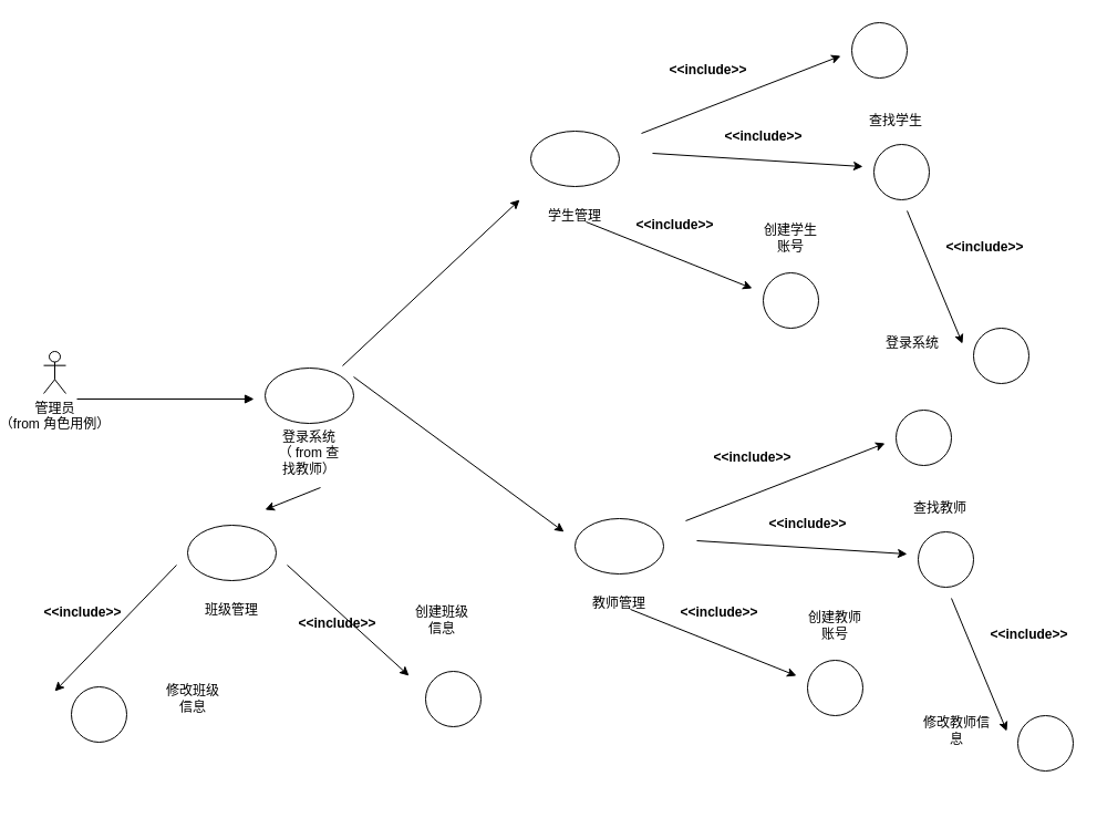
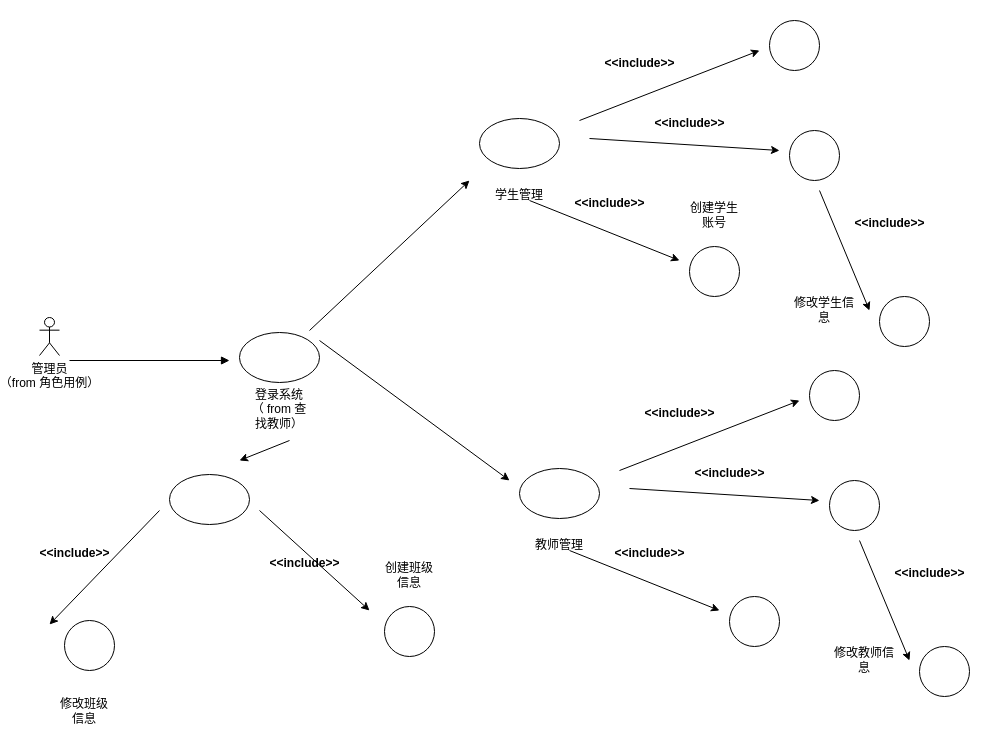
  <mxCell id="0" />
  <mxCell id="1" parent="0" />
  <mxCell id="2" value="管理员&lt;br&gt;（from 角色用例）" style="shape=umlActor;verticalLabelPosition=bottom;verticalAlign=top;html=1;" vertex="1" parent="1"><mxGeometry x="25" y="317" width="20" height="38" as="geometry" /></mxCell>
  <mxCell id="3" value="" style="endArrow=block;endFill=1;html=1;edgeStyle=orthogonalEdgeStyle;align=left;verticalAlign=top;rounded=0;" edge="1" parent="1"><mxGeometry x="-1" relative="1" as="geometry"><mxPoint x="55" y="360" as="sourcePoint" /><mxPoint x="215" y="360" as="targetPoint" /><mxPoint as="offset" /></mxGeometry></mxCell>
  <mxCell id="4" value="" style="ellipse;whiteSpace=wrap;html=1;" vertex="1" parent="1"><mxGeometry x="225" y="332" width="80" height="50" as="geometry" /></mxCell>
  <mxCell id="5" value="登录系统&lt;br&gt;（ from 查找教师）" style="text;html=1;strokeColor=none;fillColor=none;align=center;verticalAlign=middle;whiteSpace=wrap;rounded=0;" vertex="1" parent="1"><mxGeometry x="235" y="394" width="60" height="30" as="geometry" /></mxCell>
  <mxCell id="6" value="" style="endArrow=classic;html=1;rounded=0;" edge="1" parent="1"><mxGeometry width="50" height="50" relative="1" as="geometry"><mxPoint x="565" y="120" as="sourcePoint" /><mxPoint x="745" y="50" as="targetPoint" /></mxGeometry></mxCell>
  <mxCell id="7" value="" style="ellipse;whiteSpace=wrap;html=1;aspect=fixed;" vertex="1" parent="1"><mxGeometry x="755" y="20" width="50" height="50" as="geometry" /></mxCell>
  <mxCell id="8" value="&amp;lt;&amp;lt;include&amp;gt;&amp;gt;" style="text;align=center;fontStyle=1;verticalAlign=middle;spacingLeft=3;spacingRight=3;strokeColor=none;rotatable=0;points=[[0,0.5],[1,0.5]];portConstraint=eastwest;html=1;" vertex="1" parent="1"><mxGeometry x="585" y="50" width="80" height="26" as="geometry" /></mxCell>
  <mxCell id="9" value="" style="endArrow=classic;html=1;rounded=0;" edge="1" parent="1"><mxGeometry width="50" height="50" relative="1" as="geometry"><mxPoint x="575" y="138" as="sourcePoint" /><mxPoint x="765" y="150" as="targetPoint" /></mxGeometry></mxCell>
  <mxCell id="10" value="" style="ellipse;whiteSpace=wrap;html=1;aspect=fixed;" vertex="1" parent="1"><mxGeometry x="775" y="130" width="50" height="50" as="geometry" /></mxCell>
  <mxCell id="11" value="&amp;lt;&amp;lt;include&amp;gt;&amp;gt;" style="text;align=center;fontStyle=1;verticalAlign=middle;spacingLeft=3;spacingRight=3;strokeColor=none;rotatable=0;points=[[0,0.5],[1,0.5]];portConstraint=eastwest;html=1;" vertex="1" parent="1"><mxGeometry x="635" y="110" width="80" height="26" as="geometry" /></mxCell>
- <mxCell id="12" value="查找学生" style="text;html=1;strokeColor=none;fillColor=none;align=center;verticalAlign=middle;whiteSpace=wrap;rounded=0;" vertex="1" parent="1"><mxGeometry x="765" y="94" width="60" height="30" as="geometry" /></mxCell>
  <mxCell id="13" value="" style="endArrow=classic;html=1;rounded=0;" edge="1" parent="1"><mxGeometry width="50" height="50" relative="1" as="geometry"><mxPoint x="515" y="200" as="sourcePoint" /><mxPoint x="665" y="260" as="targetPoint" /></mxGeometry></mxCell>
  <mxCell id="14" value="" style="ellipse;whiteSpace=wrap;html=1;aspect=fixed;" vertex="1" parent="1"><mxGeometry x="675" y="246" width="50" height="50" as="geometry" /></mxCell>
  <mxCell id="15" value="&amp;lt;&amp;lt;include&amp;gt;&amp;gt;" style="text;align=center;fontStyle=1;verticalAlign=middle;spacingLeft=3;spacingRight=3;strokeColor=none;rotatable=0;points=[[0,0.5],[1,0.5]];portConstraint=eastwest;html=1;" vertex="1" parent="1"><mxGeometry x="555" y="190" width="80" height="26" as="geometry" /></mxCell>
  <mxCell id="16" value="" style="endArrow=classic;html=1;rounded=0;" edge="1" parent="1"><mxGeometry width="50" height="50" relative="1" as="geometry"><mxPoint x="805" y="190" as="sourcePoint" /><mxPoint x="855" y="310" as="targetPoint" /></mxGeometry></mxCell>
  <mxCell id="17" value="" style="ellipse;whiteSpace=wrap;html=1;aspect=fixed;" vertex="1" parent="1"><mxGeometry x="865" y="296" width="50" height="50" as="geometry" /></mxCell>
  <mxCell id="18" value="&amp;lt;&amp;lt;include&amp;gt;&amp;gt;" style="text;align=center;fontStyle=1;verticalAlign=middle;spacingLeft=3;spacingRight=3;strokeColor=none;rotatable=0;points=[[0,0.5],[1,0.5]];portConstraint=eastwest;html=1;" vertex="1" parent="1"><mxGeometry x="835" y="210" width="80" height="26" as="geometry" /></mxCell>
  <mxCell id="19" value="创建学生账号" style="text;html=1;strokeColor=none;fillColor=none;align=center;verticalAlign=middle;whiteSpace=wrap;rounded=0;" vertex="1" parent="1"><mxGeometry x="670" y="200" width="60" height="30" as="geometry" /></mxCell>
- <mxCell id="20" value="登录系统" style="text;html=1;strokeColor=none;fillColor=none;align=center;verticalAlign=middle;whiteSpace=wrap;rounded=0;" vertex="1" parent="1"><mxGeometry x="775" y="288" width="70" height="44" as="geometry" /></mxCell>
+ <mxCell id="20" value="修改学生信息" style="text;html=1;strokeColor=none;fillColor=none;align=center;verticalAlign=middle;whiteSpace=wrap;rounded=0;" vertex="1" parent="1"><mxGeometry x="775" y="288" width="70" height="44" as="geometry" /></mxCell>
  <mxCell id="21" value="" style="ellipse;whiteSpace=wrap;html=1;" vertex="1" parent="1"><mxGeometry x="465" y="118" width="80" height="50" as="geometry" /></mxCell>
  <mxCell id="22" value="学生管理" style="text;html=1;strokeColor=none;fillColor=none;align=center;verticalAlign=middle;whiteSpace=wrap;rounded=0;" vertex="1" parent="1"><mxGeometry x="475" y="180" width="60" height="30" as="geometry" /></mxCell>
  <mxCell id="23" value="" style="endArrow=classic;html=1;rounded=0;" edge="1" parent="1"><mxGeometry width="50" height="50" relative="1" as="geometry"><mxPoint x="295" y="330" as="sourcePoint" /><mxPoint x="455" y="180" as="targetPoint" /></mxGeometry></mxCell>
  <mxCell id="24" value="" style="endArrow=classic;html=1;rounded=0;" edge="1" parent="1"><mxGeometry width="50" height="50" relative="1" as="geometry"><mxPoint x="605" y="470" as="sourcePoint" /><mxPoint x="785" y="400" as="targetPoint" /></mxGeometry></mxCell>
  <mxCell id="25" value="" style="ellipse;whiteSpace=wrap;html=1;aspect=fixed;" vertex="1" parent="1"><mxGeometry x="795" y="370" width="50" height="50" as="geometry" /></mxCell>
  <mxCell id="26" value="&amp;lt;&amp;lt;include&amp;gt;&amp;gt;" style="text;align=center;fontStyle=1;verticalAlign=middle;spacingLeft=3;spacingRight=3;strokeColor=none;rotatable=0;points=[[0,0.5],[1,0.5]];portConstraint=eastwest;html=1;" vertex="1" parent="1"><mxGeometry x="625" y="400" width="80" height="26" as="geometry" /></mxCell>
  <mxCell id="27" value="" style="endArrow=classic;html=1;rounded=0;" edge="1" parent="1"><mxGeometry width="50" height="50" relative="1" as="geometry"><mxPoint x="615" y="488" as="sourcePoint" /><mxPoint x="805" y="500" as="targetPoint" /></mxGeometry></mxCell>
  <mxCell id="28" value="" style="ellipse;whiteSpace=wrap;html=1;aspect=fixed;" vertex="1" parent="1"><mxGeometry x="815" y="480" width="50" height="50" as="geometry" /></mxCell>
  <mxCell id="29" value="&amp;lt;&amp;lt;include&amp;gt;&amp;gt;" style="text;align=center;fontStyle=1;verticalAlign=middle;spacingLeft=3;spacingRight=3;strokeColor=none;rotatable=0;points=[[0,0.5],[1,0.5]];portConstraint=eastwest;html=1;" vertex="1" parent="1"><mxGeometry x="675" y="460" width="80" height="26" as="geometry" /></mxCell>
- <mxCell id="30" value="查找教师" style="text;html=1;strokeColor=none;fillColor=none;align=center;verticalAlign=middle;whiteSpace=wrap;rounded=0;" vertex="1" parent="1"><mxGeometry x="805" y="444" width="60" height="30" as="geometry" /></mxCell>
  <mxCell id="31" value="" style="endArrow=classic;html=1;rounded=0;" edge="1" parent="1"><mxGeometry width="50" height="50" relative="1" as="geometry"><mxPoint x="555" y="550" as="sourcePoint" /><mxPoint x="705" y="610" as="targetPoint" /></mxGeometry></mxCell>
  <mxCell id="32" value="" style="ellipse;whiteSpace=wrap;html=1;aspect=fixed;" vertex="1" parent="1"><mxGeometry x="715" y="596" width="50" height="50" as="geometry" /></mxCell>
  <mxCell id="33" value="&amp;lt;&amp;lt;include&amp;gt;&amp;gt;" style="text;align=center;fontStyle=1;verticalAlign=middle;spacingLeft=3;spacingRight=3;strokeColor=none;rotatable=0;points=[[0,0.5],[1,0.5]];portConstraint=eastwest;html=1;" vertex="1" parent="1"><mxGeometry x="595" y="540" width="80" height="26" as="geometry" /></mxCell>
  <mxCell id="34" value="" style="endArrow=classic;html=1;rounded=0;" edge="1" parent="1"><mxGeometry width="50" height="50" relative="1" as="geometry"><mxPoint x="845" y="540" as="sourcePoint" /><mxPoint x="895" y="660" as="targetPoint" /></mxGeometry></mxCell>
  <mxCell id="35" value="" style="ellipse;whiteSpace=wrap;html=1;aspect=fixed;" vertex="1" parent="1"><mxGeometry x="905" y="646" width="50" height="50" as="geometry" /></mxCell>
  <mxCell id="36" value="&amp;lt;&amp;lt;include&amp;gt;&amp;gt;" style="text;align=center;fontStyle=1;verticalAlign=middle;spacingLeft=3;spacingRight=3;strokeColor=none;rotatable=0;points=[[0,0.5],[1,0.5]];portConstraint=eastwest;html=1;" vertex="1" parent="1"><mxGeometry x="875" y="560" width="80" height="26" as="geometry" /></mxCell>
- <mxCell id="37" value="创建教师账号" style="text;html=1;strokeColor=none;fillColor=none;align=center;verticalAlign=middle;whiteSpace=wrap;rounded=0;" vertex="1" parent="1"><mxGeometry x="710" y="550" width="60" height="30" as="geometry" /></mxCell>
  <mxCell id="38" value="修改教师信息" style="text;html=1;strokeColor=none;fillColor=none;align=center;verticalAlign=middle;whiteSpace=wrap;rounded=0;" vertex="1" parent="1"><mxGeometry x="815" y="638" width="70" height="44" as="geometry" /></mxCell>
  <mxCell id="39" value="" style="ellipse;whiteSpace=wrap;html=1;" vertex="1" parent="1"><mxGeometry x="505" y="468" width="80" height="50" as="geometry" /></mxCell>
  <mxCell id="40" value="教师管理" style="text;html=1;strokeColor=none;fillColor=none;align=center;verticalAlign=middle;whiteSpace=wrap;rounded=0;" vertex="1" parent="1"><mxGeometry x="515" y="530" width="60" height="30" as="geometry" /></mxCell>
  <mxCell id="41" value="" style="endArrow=classic;html=1;rounded=0;" edge="1" parent="1"><mxGeometry width="50" height="50" relative="1" as="geometry"><mxPoint x="305" y="340" as="sourcePoint" /><mxPoint x="495" y="480" as="targetPoint" /></mxGeometry></mxCell>
  <mxCell id="42" value="" style="ellipse;whiteSpace=wrap;html=1;" vertex="1" parent="1"><mxGeometry x="155" y="474" width="80" height="50" as="geometry" /></mxCell>
- <mxCell id="43" value="班级管理" style="text;html=1;strokeColor=none;fillColor=none;align=center;verticalAlign=middle;whiteSpace=wrap;rounded=0;" vertex="1" parent="1"><mxGeometry x="165" y="536" width="60" height="30" as="geometry" /></mxCell>
  <mxCell id="44" value="" style="endArrow=classic;html=1;rounded=0;" edge="1" parent="1"><mxGeometry width="50" height="50" relative="1" as="geometry"><mxPoint x="275" y="440" as="sourcePoint" /><mxPoint x="225" y="460" as="targetPoint" /></mxGeometry></mxCell>
  <mxCell id="45" value="" style="ellipse;whiteSpace=wrap;html=1;aspect=fixed;" vertex="1" parent="1"><mxGeometry x="370" y="606" width="50" height="50" as="geometry" /></mxCell>
  <mxCell id="46" value="&amp;lt;&amp;lt;include&amp;gt;&amp;gt;" style="text;align=center;fontStyle=1;verticalAlign=middle;spacingLeft=3;spacingRight=3;strokeColor=none;rotatable=0;points=[[0,0.5],[1,0.5]];portConstraint=eastwest;html=1;" vertex="1" parent="1"><mxGeometry x="250" y="550" width="80" height="26" as="geometry" /></mxCell>
- <mxCell id="47" value="创建班级信息" style="text;html=1;strokeColor=none;fillColor=none;align=center;verticalAlign=middle;whiteSpace=wrap;rounded=0;" vertex="1" parent="1"><mxGeometry x="355" y="545" width="60" height="30" as="geometry" /></mxCell>
+ <mxCell id="47" value="创建班级信息" style="text;html=1;strokeColor=none;fillColor=none;align=center;verticalAlign=middle;whiteSpace=wrap;rounded=0;" vertex="1" parent="1"><mxGeometry x="365" y="560" width="60" height="30" as="geometry" /></mxCell>
  <mxCell id="48" value="" style="endArrow=classic;html=1;rounded=0;" edge="1" parent="1"><mxGeometry width="50" height="50" relative="1" as="geometry"><mxPoint x="245" y="510" as="sourcePoint" /><mxPoint x="355" y="610" as="targetPoint" /></mxGeometry></mxCell>
  <mxCell id="49" value="" style="ellipse;whiteSpace=wrap;html=1;aspect=fixed;" vertex="1" parent="1"><mxGeometry x="50" y="620" width="50" height="50" as="geometry" /></mxCell>
  <mxCell id="50" value="&amp;lt;&amp;lt;include&amp;gt;&amp;gt;" style="text;align=center;fontStyle=1;verticalAlign=middle;spacingLeft=3;spacingRight=3;strokeColor=none;rotatable=0;points=[[0,0.5],[1,0.5]];portConstraint=eastwest;html=1;" vertex="1" parent="1"><mxGeometry x="20" y="540" width="80" height="26" as="geometry" /></mxCell>
- <mxCell id="51" value="修改班级信息" style="text;html=1;strokeColor=none;fillColor=none;align=center;verticalAlign=middle;whiteSpace=wrap;rounded=0;" vertex="1" parent="1"><mxGeometry x="130" y="616" width="60" height="30" as="geometry" /></mxCell>
+ <mxCell id="51" value="修改班级信息" style="text;html=1;strokeColor=none;fillColor=none;align=center;verticalAlign=middle;whiteSpace=wrap;rounded=0;" vertex="1" parent="1"><mxGeometry x="40" y="696" width="60" height="30" as="geometry" /></mxCell>
  <mxCell id="52" value="" style="endArrow=classic;html=1;rounded=0;" edge="1" parent="1"><mxGeometry width="50" height="50" relative="1" as="geometry"><mxPoint x="145" y="510" as="sourcePoint" /><mxPoint x="35" y="624" as="targetPoint" /></mxGeometry></mxCell>
